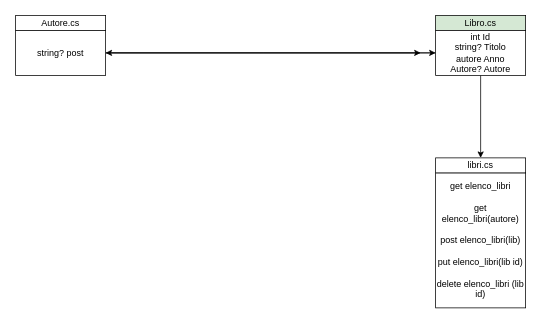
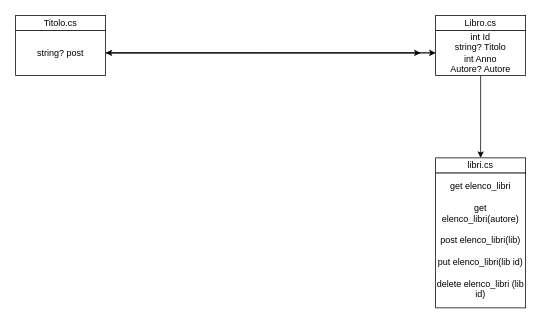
  <mxCell id="0" />
  <mxCell id="1" parent="0" />
- <mxCell id="2" value="Libro.cs" style="rounded=0;whiteSpace=wrap;html=1;fillColor=#d5e8d4;" parent="1" vertex="1"><mxGeometry x="580" y="20" width="120" height="20" as="geometry" /></mxCell>
+ <mxCell id="2" value="Libro.cs" style="rounded=0;whiteSpace=wrap;html=1;" parent="1" vertex="1"><mxGeometry x="580" y="20" width="120" height="20" as="geometry" /></mxCell>
  <mxCell id="3" style="edgeStyle=orthogonalEdgeStyle;rounded=0;orthogonalLoop=1;jettySize=auto;html=1;exitX=0;exitY=0.5;exitDx=0;exitDy=0;entryX=1;entryY=0.5;entryDx=0;entryDy=0;" parent="1" source="5" target="9" edge="1"><mxGeometry relative="1" as="geometry" /></mxCell>
  <mxCell id="4" style="edgeStyle=orthogonalEdgeStyle;rounded=0;orthogonalLoop=1;jettySize=auto;html=1;exitX=0.5;exitY=1;exitDx=0;exitDy=0;entryX=0.5;entryY=0;entryDx=0;entryDy=0;" edge="1" parent="1" source="5" target="11"><mxGeometry relative="1" as="geometry" /></mxCell>
- <mxCell id="5" value="int Id&lt;div&gt;string? Titolo&lt;/div&gt;&lt;div&gt;autore Anno&lt;/div&gt;&lt;div&gt;Autore? Autore&lt;/div&gt;" style="rounded=0;whiteSpace=wrap;html=1;" parent="1" vertex="1"><mxGeometry x="580" y="40" width="120" height="60" as="geometry" /></mxCell>
- <mxCell id="6" value="Autore.cs" style="rounded=0;whiteSpace=wrap;html=1;" parent="1" vertex="1"><mxGeometry x="20" y="20" width="120" height="20" as="geometry" /></mxCell>
+ <mxCell id="5" value="int Id&lt;div&gt;string? Titolo&lt;/div&gt;&lt;div&gt;int Anno&lt;/div&gt;&lt;div&gt;Autore? Autore&lt;/div&gt;" style="rounded=0;whiteSpace=wrap;html=1;" parent="1" vertex="1"><mxGeometry x="580" y="40" width="120" height="60" as="geometry" /></mxCell>
+ <mxCell id="6" value="Titolo.cs" style="rounded=0;whiteSpace=wrap;html=1;" parent="1" vertex="1"><mxGeometry x="20" y="20" width="120" height="20" as="geometry" /></mxCell>
  <mxCell id="7" style="edgeStyle=orthogonalEdgeStyle;rounded=0;orthogonalLoop=1;jettySize=auto;html=1;exitX=1;exitY=0.5;exitDx=0;exitDy=0;entryX=0;entryY=0.5;entryDx=0;entryDy=0;" parent="1" source="9" target="5" edge="1"><mxGeometry relative="1" as="geometry" /></mxCell>
  <mxCell id="8" style="edgeStyle=orthogonalEdgeStyle;rounded=0;orthogonalLoop=1;jettySize=auto;html=1;exitX=1;exitY=0.5;exitDx=0;exitDy=0;" parent="1" source="9" edge="1"><mxGeometry relative="1" as="geometry"><mxPoint x="560" y="70" as="targetPoint" /></mxGeometry></mxCell>
  <mxCell id="9" value="string? post" style="rounded=0;whiteSpace=wrap;html=1;" parent="1" vertex="1"><mxGeometry x="20" y="40" width="120" height="60" as="geometry" /></mxCell>
  <mxCell id="10" value="get elenco_libri&lt;div&gt;&lt;br&gt;&lt;/div&gt;&lt;div&gt;get elenco_libri(autore)&lt;/div&gt;&lt;div&gt;&lt;br&gt;&lt;/div&gt;&lt;div&gt;post elenco_libri(lib)&lt;/div&gt;&lt;div&gt;&lt;br&gt;&lt;/div&gt;&lt;div&gt;put elenco_libri(lib id)&lt;/div&gt;&lt;div&gt;&lt;br&gt;&lt;/div&gt;&lt;div&gt;delete elenco_libri (lib id)&lt;/div&gt;" style="rounded=0;whiteSpace=wrap;html=1;" vertex="1" parent="1"><mxGeometry x="580" y="230" width="120" height="180" as="geometry" /></mxCell>
  <mxCell id="11" value="libri.cs" style="rounded=0;whiteSpace=wrap;html=1;" vertex="1" parent="1"><mxGeometry x="580" y="210" width="120" height="20" as="geometry" /></mxCell>
